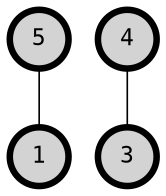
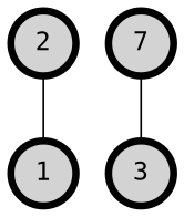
  graph {
    fontname="DejaVu Sans Mono"
    node [fontname="DejaVu Sans Mono" shape=circle style="filled,setlinewidth(4)"]
    edge [fontname="DejaVu Sans Mono"]
    n1 [label=1]
-   n2 [label=5]
+   n2 [label=2]
    n3 [label=3]
-   n4 [label=4]
+   n4 [label=7]
    n2 -- n1
    n4 -- n3
  }
